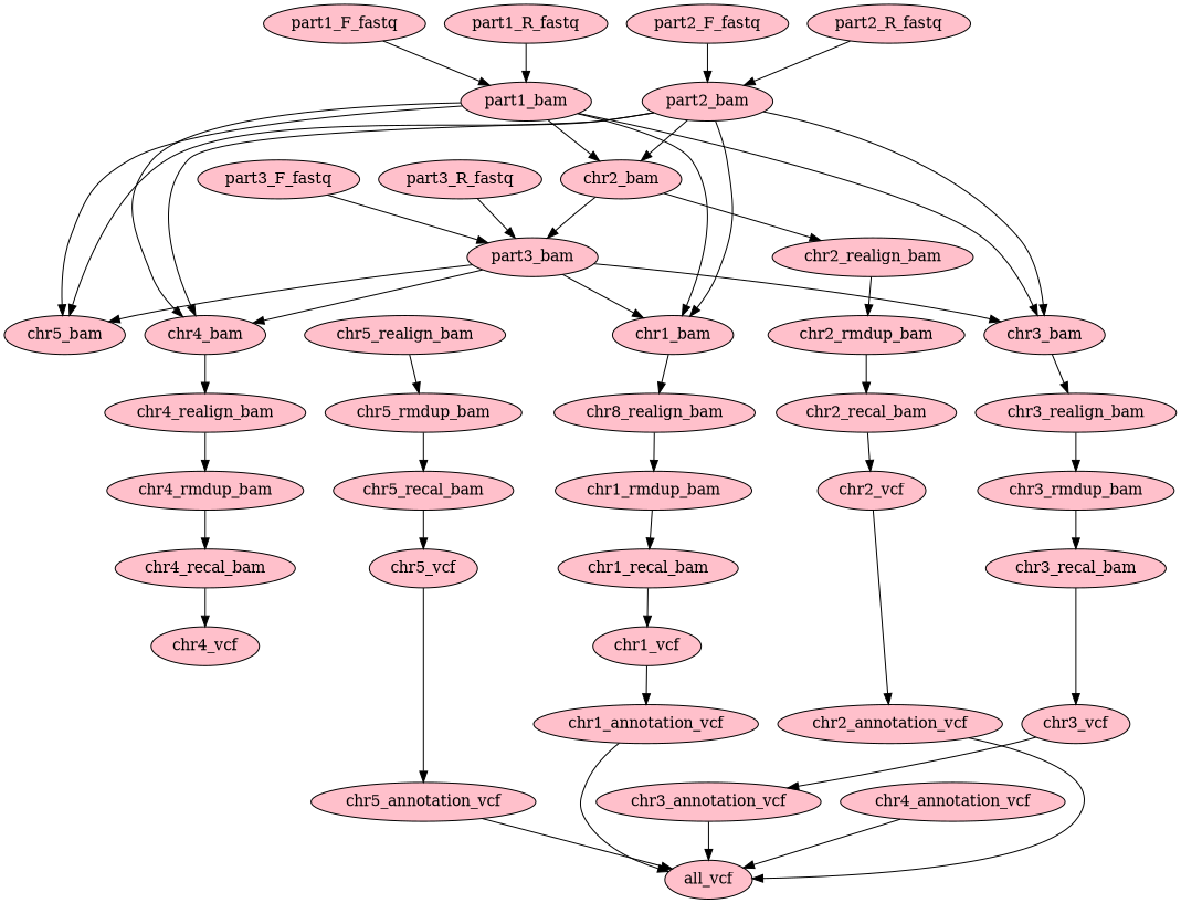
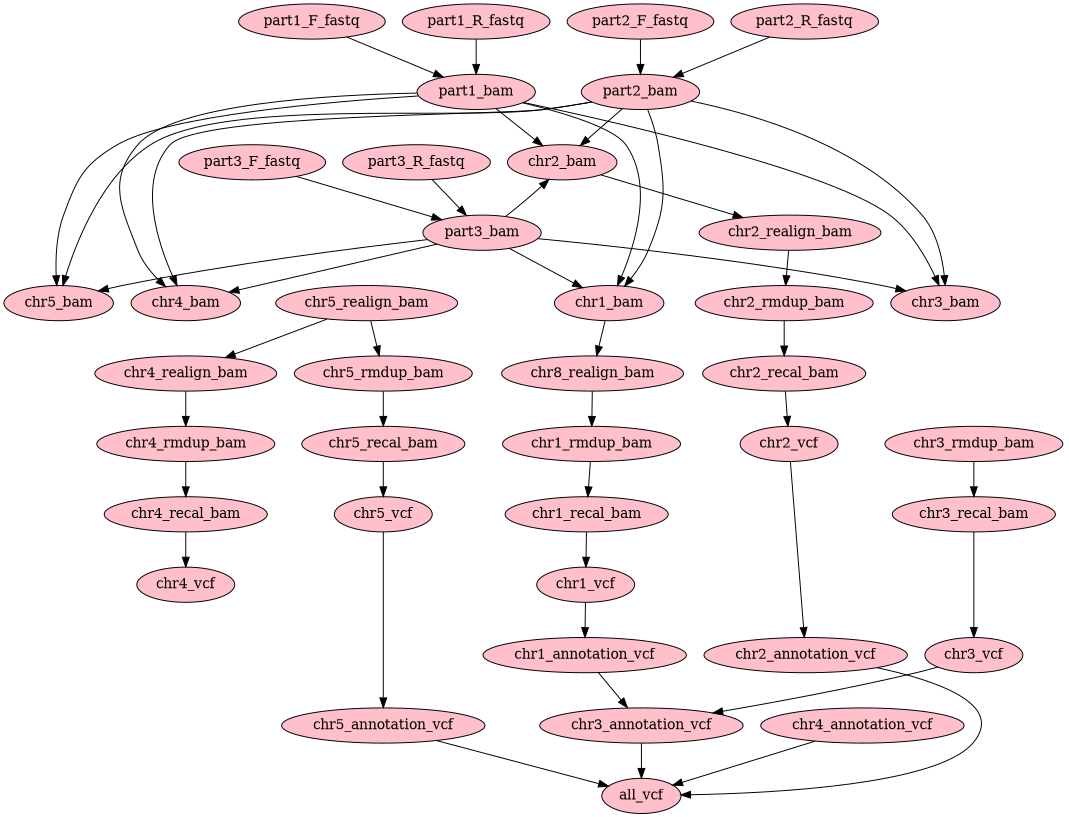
  digraph {
    node [fillcolor=pink style=filled]
    part1_F_fastq
    part1_bam
    chr1_bam
    chr2_bam
    chr3_bam
    chr4_bam
    chr5_bam
    n8 [label=chr8_realign_bam]
    chr2_realign_bam
-   chr3_realign_bam
    chr4_realign_bam
    part1_R_fastq
    part2_F_fastq
    part2_bam
    part2_R_fastq
    part3_F_fastq
    part3_bam
    part3_R_fastq
    chr1_rmdup_bam
    chr2_rmdup_bam
    chr3_rmdup_bam
    chr4_rmdup_bam
    chr5_realign_bam
    chr5_rmdup_bam
    chr1_recal_bam
    chr1_vcf
    chr1_annotation_vcf
    all_vcf
    chr2_recal_bam
    chr2_vcf
    chr2_annotation_vcf
    chr3_recal_bam
    chr3_vcf
    chr3_annotation_vcf
    chr4_recal_bam
    chr4_vcf
    chr4_annotation_vcf
    chr5_recal_bam
    chr5_vcf
    chr5_annotation_vcf
    part1_F_fastq -> part1_bam
    part1_bam -> chr1_bam
    part1_bam -> chr2_bam
    part1_bam -> chr3_bam
    part1_bam -> chr4_bam
    part1_bam -> chr5_bam
    chr1_bam -> n8
    chr2_bam -> chr2_realign_bam
-   chr3_bam -> chr3_realign_bam
-   chr4_bam -> chr4_realign_bam
+   chr5_realign_bam -> chr4_realign_bam
    n8 -> chr1_rmdup_bam
    chr2_realign_bam -> chr2_rmdup_bam
-   chr3_realign_bam -> chr3_rmdup_bam
    chr4_realign_bam -> chr4_rmdup_bam
    part1_R_fastq -> part1_bam
    part2_F_fastq -> part2_bam
    part2_bam -> chr1_bam
    part2_bam -> chr2_bam
    part2_bam -> chr3_bam
    part2_bam -> chr4_bam
    part2_bam -> chr5_bam
    part2_R_fastq -> part2_bam
    part3_F_fastq -> part3_bam
    part3_bam -> chr1_bam
-   chr2_bam -> part3_bam
+   part3_bam -> chr2_bam
    part3_bam -> chr3_bam
    part3_bam -> chr4_bam
    part3_bam -> chr5_bam
    part3_R_fastq -> part3_bam
    chr1_rmdup_bam -> chr1_recal_bam
    chr2_rmdup_bam -> chr2_recal_bam
    chr3_rmdup_bam -> chr3_recal_bam
    chr4_rmdup_bam -> chr4_recal_bam
    chr5_realign_bam -> chr5_rmdup_bam
    chr5_rmdup_bam -> chr5_recal_bam
    chr1_recal_bam -> chr1_vcf
    chr1_vcf -> chr1_annotation_vcf
-   chr1_annotation_vcf -> all_vcf
+   chr1_annotation_vcf -> chr3_annotation_vcf
    chr2_recal_bam -> chr2_vcf
    chr2_vcf -> chr2_annotation_vcf
    chr2_annotation_vcf -> all_vcf
    chr3_recal_bam -> chr3_vcf
    chr3_vcf -> chr3_annotation_vcf
    chr3_annotation_vcf -> all_vcf
    chr4_recal_bam -> chr4_vcf
    chr4_annotation_vcf -> all_vcf
    chr5_recal_bam -> chr5_vcf
    chr5_vcf -> chr5_annotation_vcf
    chr5_annotation_vcf -> all_vcf
  }
